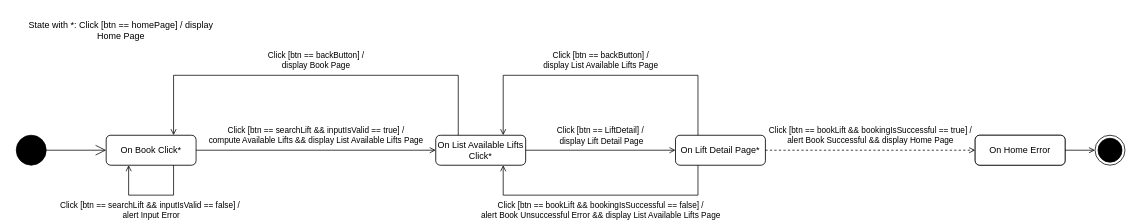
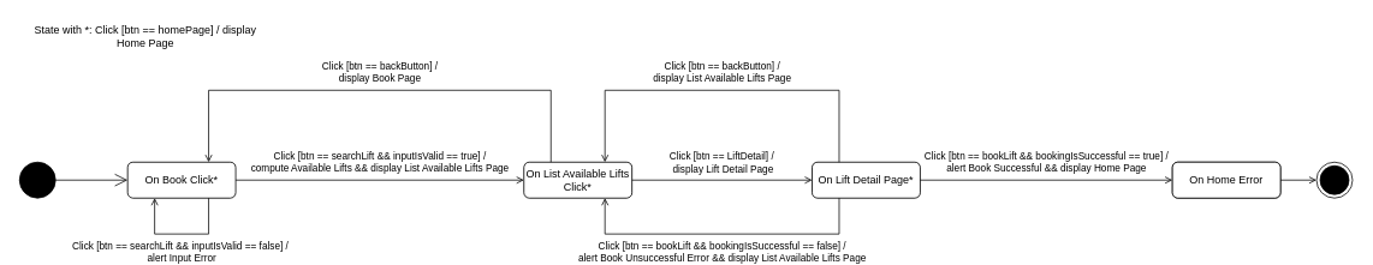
  <mxCell id="0" />
  <mxCell id="1" parent="0" />
  <mxCell id="2" value="" style="ellipse;whiteSpace=wrap;html=1;aspect=fixed;fillColor=#000000;allowArrows=0;connectable=0;" parent="1" vertex="1"><mxGeometry x="20" y="180" width="40" height="40" as="geometry" /></mxCell>
  <mxCell id="3" value="" style="group;fillColor=#000000;gradientColor=none;rounded=1;" parent="1" vertex="1" connectable="0"><mxGeometry x="140" y="180" width="120" height="40" as="geometry" /></mxCell>
  <mxCell id="4" value="" style="rounded=1;whiteSpace=wrap;html=1;strokeColor=#000000;" parent="3" vertex="1"><mxGeometry width="120" height="40" as="geometry" /></mxCell>
  <mxCell id="5" value="On Book Click*" style="text;html=1;strokeColor=none;fillColor=none;align=center;verticalAlign=middle;whiteSpace=wrap;rounded=1;" parent="3" vertex="1"><mxGeometry width="120" height="40" as="geometry" /></mxCell>
  <mxCell id="6" value="&lt;span style=&quot;color: rgb(0 , 0 , 0) ; font-family: &amp;#34;helvetica&amp;#34; ; font-size: 11px ; font-style: normal ; font-weight: 400 ; letter-spacing: normal ; text-align: center ; text-indent: 0px ; text-transform: none ; word-spacing: 0px ; background-color: rgb(255 , 255 , 255) ; float: none ; display: inline&quot;&gt;Click [btn == searchLift &amp;amp;&amp;amp; inputIsValid == false] /&lt;span&gt;&amp;nbsp;&lt;/span&gt;&lt;/span&gt;&lt;br style=&quot;color: rgb(0 , 0 , 0) ; font-family: &amp;#34;helvetica&amp;#34; ; font-size: 11px ; font-style: normal ; font-weight: 400 ; letter-spacing: normal ; text-align: center ; text-indent: 0px ; text-transform: none ; word-spacing: 0px&quot;&gt;&lt;font face=&quot;helvetica&quot;&gt;alert Input Error&lt;/font&gt;" style="edgeStyle=orthogonalEdgeStyle;rounded=0;orthogonalLoop=1;jettySize=auto;html=1;exitX=0.75;exitY=1;exitDx=0;exitDy=0;entryX=0.25;entryY=1;entryDx=0;entryDy=0;endArrow=open;endFill=0;" parent="3" source="5" target="5" edge="1"><mxGeometry y="20" relative="1" as="geometry"><Array as="points"><mxPoint x="90" y="80" /><mxPoint x="30" y="80" /></Array><mxPoint as="offset" /></mxGeometry></mxCell>
  <mxCell id="7" value="" style="group;fillColor=#000000;gradientColor=none;rounded=1;" parent="1" vertex="1" connectable="0"><mxGeometry x="580" y="180" width="120" height="40" as="geometry" /></mxCell>
  <mxCell id="8" value="" style="rounded=1;whiteSpace=wrap;html=1;strokeColor=#000000;" parent="7" vertex="1"><mxGeometry width="120" height="40" as="geometry" /></mxCell>
  <mxCell id="9" value="On List Available Lifts Click*" style="text;html=1;strokeColor=none;fillColor=none;align=center;verticalAlign=middle;whiteSpace=wrap;rounded=1;" parent="7" vertex="1"><mxGeometry width="120" height="40" as="geometry" /></mxCell>
  <mxCell id="10" value="" style="group;fillColor=#000000;gradientColor=none;rounded=1;" parent="1" vertex="1" connectable="0"><mxGeometry x="900" y="180" width="120" height="40" as="geometry" /></mxCell>
  <mxCell id="11" value="" style="rounded=1;whiteSpace=wrap;html=1;strokeColor=#000000;" parent="10" vertex="1"><mxGeometry width="120" height="40" as="geometry" /></mxCell>
  <mxCell id="12" value="On Lift Detail Page*" style="text;html=1;strokeColor=none;fillColor=none;align=center;verticalAlign=middle;whiteSpace=wrap;rounded=1;" parent="10" vertex="1"><mxGeometry width="120" height="40" as="geometry" /></mxCell>
  <mxCell id="13" value="" style="ellipse;html=1;shape=endState;fillColor=#000000;strokeColor=#000000;" parent="1" vertex="1"><mxGeometry x="1460" y="180" width="40" height="40" as="geometry" /></mxCell>
  <mxCell id="14" value="" style="endArrow=open;endFill=1;endSize=12;html=1;" parent="1" edge="1"><mxGeometry width="160" relative="1" as="geometry"><mxPoint x="60" y="200" as="sourcePoint" /><mxPoint x="140" y="200" as="targetPoint" /></mxGeometry></mxCell>
  <mxCell id="15" value="Click [btn == searchLift &amp;amp;&amp;amp; inputIsValid == true] / &lt;br&gt;compute Available Lifts &amp;amp;&amp;amp; display List Available Lifts Page" style="edgeStyle=orthogonalEdgeStyle;rounded=0;orthogonalLoop=1;jettySize=auto;html=1;exitX=1;exitY=0.5;exitDx=0;exitDy=0;entryX=0;entryY=0.5;entryDx=0;entryDy=0;endArrow=open;endFill=0;" parent="1" source="5" target="9" edge="1"><mxGeometry y="20" relative="1" as="geometry"><mxPoint as="offset" /></mxGeometry></mxCell>
  <mxCell id="16" style="edgeStyle=orthogonalEdgeStyle;rounded=0;orthogonalLoop=1;jettySize=auto;html=1;endArrow=open;endFill=0;entryX=0;entryY=0.5;entryDx=0;entryDy=0;" parent="1" source="9" target="12" edge="1"><mxGeometry relative="1" as="geometry"><mxPoint x="890" y="200" as="targetPoint" /></mxGeometry></mxCell>
  <mxCell id="17" value="Click [btn == LiftDetail] /&amp;nbsp;&lt;br&gt;display Lift Detail Page" style="edgeLabel;html=1;align=center;verticalAlign=middle;resizable=0;points=[];" parent="16" vertex="1" connectable="0"><mxGeometry x="0.15" y="2" relative="1" as="geometry"><mxPoint x="-15" y="-18" as="offset" /></mxGeometry></mxCell>
  <mxCell id="18" value="On" style="group;fillColor=#000000;gradientColor=none;rounded=1;strokeColor=#000000;" parent="1" vertex="1" connectable="0"><mxGeometry x="1300" y="180" width="120" height="40" as="geometry" /></mxCell>
  <mxCell id="19" value="" style="rounded=1;whiteSpace=wrap;html=1;strokeColor=#000000;" parent="18" vertex="1"><mxGeometry width="120" height="40" as="geometry" /></mxCell>
  <mxCell id="20" value="On Home Error" style="text;html=1;strokeColor=none;fillColor=none;align=center;verticalAlign=middle;whiteSpace=wrap;rounded=1;" parent="18" vertex="1"><mxGeometry width="120" height="40" as="geometry" /></mxCell>
  <mxCell id="21" value="Click [btn == backButton] /&lt;br&gt;display Book Page" style="edgeStyle=orthogonalEdgeStyle;rounded=0;orthogonalLoop=1;jettySize=auto;html=1;exitX=0.25;exitY=0;exitDx=0;exitDy=0;entryX=0.75;entryY=0;entryDx=0;entryDy=0;endArrow=open;endFill=0;" parent="1" source="9" target="5" edge="1"><mxGeometry y="-20" relative="1" as="geometry"><Array as="points"><mxPoint x="610" y="100" /><mxPoint x="230" y="100" /></Array><mxPoint as="offset" /></mxGeometry></mxCell>
  <mxCell id="22" value="Click [btn == backButton] /&lt;br&gt;display List Available Lifts Page" style="edgeStyle=orthogonalEdgeStyle;rounded=0;orthogonalLoop=1;jettySize=auto;html=1;exitX=0.25;exitY=0;exitDx=0;exitDy=0;entryX=0.75;entryY=0;entryDx=0;entryDy=0;endArrow=open;endFill=0;" parent="1" source="12" target="9" edge="1"><mxGeometry y="-20" relative="1" as="geometry"><Array as="points"><mxPoint x="930" y="100" /><mxPoint x="670" y="100" /></Array><mxPoint as="offset" /></mxGeometry></mxCell>
- <mxCell id="23" value="Click [btn == bookLift &amp;amp;&amp;amp; bookingIsSuccessful == true] /&lt;br&gt;alert Book Successful &amp;amp;&amp;amp; display Home Page" style="edgeStyle=orthogonalEdgeStyle;rounded=0;orthogonalLoop=1;jettySize=auto;html=1;endArrow=open;endFill=0;dashed=1;" parent="1" source="12" target="20" edge="1"><mxGeometry y="20" relative="1" as="geometry"><mxPoint as="offset" /></mxGeometry></mxCell>
+ <mxCell id="23" value="Click [btn == bookLift &amp;amp;&amp;amp; bookingIsSuccessful == true] /&lt;br&gt;alert Book Successful &amp;amp;&amp;amp; display Home Page" style="edgeStyle=orthogonalEdgeStyle;rounded=0;orthogonalLoop=1;jettySize=auto;html=1;endArrow=open;endFill=0;" parent="1" source="12" target="20" edge="1"><mxGeometry y="20" relative="1" as="geometry"><mxPoint as="offset" /></mxGeometry></mxCell>
  <mxCell id="24" value="Click [btn == bookLift &amp;amp;&amp;amp; bookingIsSuccessful == false] /&lt;br&gt;alert Book Unsuccessful Error &amp;amp;&amp;amp; display List Available Lifts Page" style="edgeStyle=orthogonalEdgeStyle;rounded=0;orthogonalLoop=1;jettySize=auto;html=1;exitX=0.25;exitY=1;exitDx=0;exitDy=0;entryX=0.75;entryY=1;entryDx=0;entryDy=0;endArrow=open;endFill=0;" parent="1" source="12" target="9" edge="1"><mxGeometry y="20" relative="1" as="geometry"><Array as="points"><mxPoint x="930" y="260" /><mxPoint x="670" y="260" /></Array><mxPoint as="offset" /></mxGeometry></mxCell>
  <mxCell id="25" style="edgeStyle=orthogonalEdgeStyle;rounded=0;orthogonalLoop=1;jettySize=auto;html=1;exitX=1;exitY=0.5;exitDx=0;exitDy=0;endArrow=open;endFill=0;" parent="1" source="20" target="13" edge="1"><mxGeometry relative="1" as="geometry" /></mxCell>
  <mxCell id="26" value="State with *: Click [btn == homePage] / display Home Page" style="text;html=1;strokeColor=none;fillColor=none;align=center;verticalAlign=middle;whiteSpace=wrap;rounded=0;" parent="1" vertex="1"><mxGeometry x="20" y="20" width="280" height="40" as="geometry" /></mxCell>
